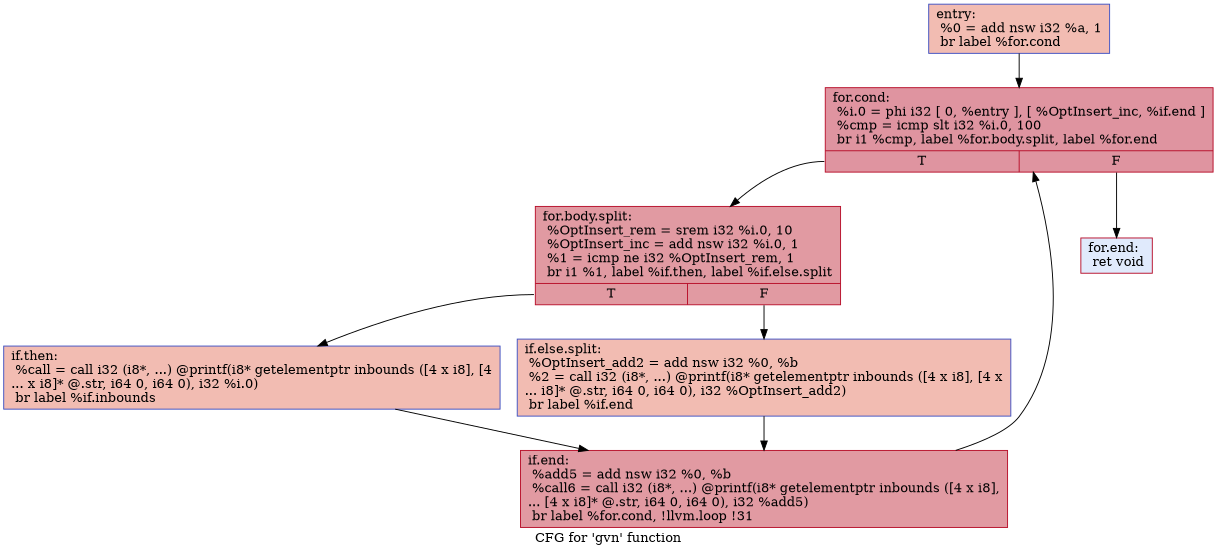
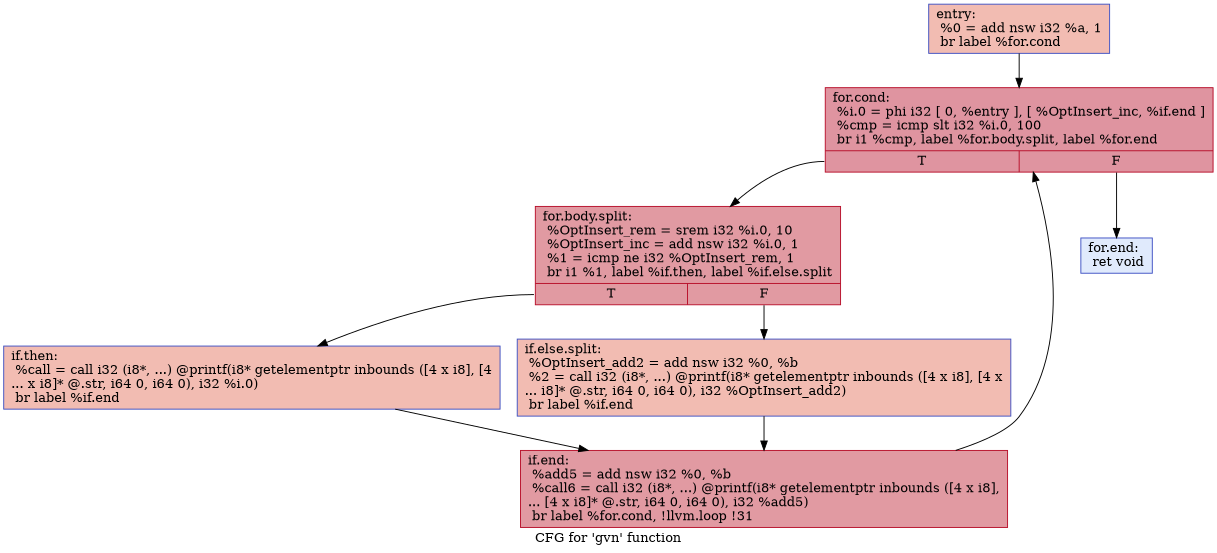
  digraph {
    label="CFG for 'gvn' function"
    node [color="#3d50c3ff" fillcolor="#e1675170" shape=record style=filled]
    n1 [label="{entry:\l  %0 = add nsw i32 %a, 1\l  br label %for.cond\l}"]
    n2 [color="#b70d28ff" fillcolor="#b70d2870" label="{for.cond:                                         \l  %i.0 = phi i32 [ 0, %entry ], [ %OptInsert_inc, %if.end ]\l  %cmp = icmp slt i32 %i.0, 100\l  br i1 %cmp, label %for.body.split, label %for.end\l|{<s0>T|<s1>F}}"]
    n3 [color="#b70d28ff" fillcolor="#bb1b2c70" label="{for.body.split:                                   \l  %OptInsert_rem = srem i32 %i.0, 10\l  %OptInsert_inc = add nsw i32 %i.0, 1\l  %1 = icmp ne i32 %OptInsert_rem, 1\l  br i1 %1, label %if.then, label %if.else.split\l|{<s0>T|<s1>F}}"]
-   n4 [color="#b70d28ff" fillcolor="#b9d0f970" label="{for.end:                                          \l  ret void\l}"]
-   n5 [label="{if.then:                                          \l  %call = call i32 (i8*, ...) @printf(i8* getelementptr inbounds ([4 x i8], [4\l... x i8]* @.str, i64 0, i64 0), i32 %i.0)\l  br label %if.inbounds\l}"]
+   n4 [fillcolor="#b9d0f970" label="{for.end:                                          \l  ret void\l}"]
+   n5 [label="{if.then:                                          \l  %call = call i32 (i8*, ...) @printf(i8* getelementptr inbounds ([4 x i8], [4\l... x i8]* @.str, i64 0, i64 0), i32 %i.0)\l  br label %if.end\l}"]
    n6 [label="{if.else.split:                                    \l  %OptInsert_add2 = add nsw i32 %0, %b\l  %2 = call i32 (i8*, ...) @printf(i8* getelementptr inbounds ([4 x i8], [4 x\l... i8]* @.str, i64 0, i64 0), i32 %OptInsert_add2)\l  br label %if.end\l}"]
    n7 [color="#b70d28ff" fillcolor="#bb1b2c70" label="{if.end:                                           \l  %add5 = add nsw i32 %0, %b\l  %call6 = call i32 (i8*, ...) @printf(i8* getelementptr inbounds ([4 x i8],\l... [4 x i8]* @.str, i64 0, i64 0), i32 %add5)\l  br label %for.cond, !llvm.loop !31\l}"]
    n1 -> n2
    n2 -> n3 [tailport=s0]
    n2 -> n4 [tailport=s1]
    n3 -> n5 [tailport=s0]
    n3 -> n6 [tailport=s1]
    n5 -> n7
    n6 -> n7
    n7 -> n2
  }
